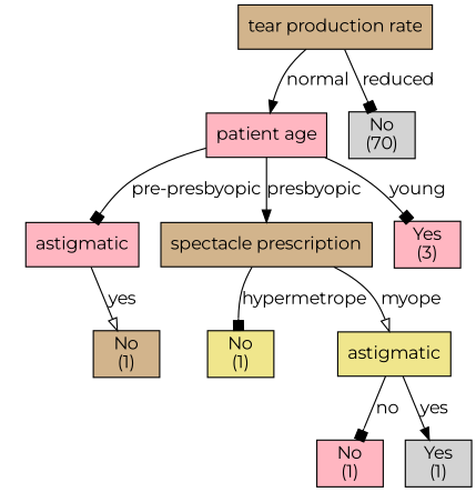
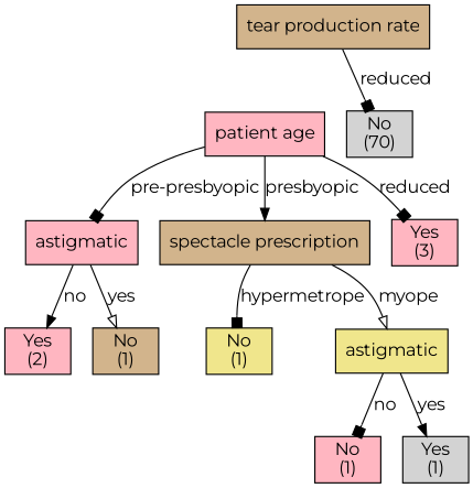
  digraph {
    fontname=Montserrat
    node [fillcolor=lightpink fontname=Montserrat shape=box style=filled weight=4]
    edge [arrowhead=box fontname=Montserrat]
    n1 [fillcolor=tan label="tear production rate\n" weight=1]
    n2 [label="patient age\n" weight=2]
    n3 [fillcolor=lightgrey label="No\n(70)\n" weight=2]
    n4 [label="astigmatic\n" weight=3]
    n5 [fillcolor=tan label="spectacle prescription\n" weight=3]
    n6 [label="Yes\n(3)\n" weight=3]
+   n7 [label="Yes\n(2)\n"]
    n8 [fillcolor=tan label="No\n(1)\n"]
    n9 [fillcolor=khaki label="No\n(1)\n"]
    n10 [fillcolor=khaki label="astigmatic\n"]
    n11 [label="No\n(1)\n" weight=5]
    n12 [fillcolor=lightgrey label="Yes\n(1)\n" weight=5]
    subgraph sub_1 {
      rank=same
      n1
    }
    subgraph sub_2 {
      rank=same
      n2
      n3
    }
    subgraph sub_3 {
      rank=same
      n4
      n5
      n6
    }
    subgraph sub_4 {
      rank=same
+     n7
      n8
      n9
      n10
    }
    subgraph sub_5 {
      rank=same
      n11
      n12
    }
-   n1 -> n2 [arrowhead=normal label=normal]
    n1 -> n3 [label=reduced]
    n2 -> n4 [label="pre-presbyopic"]
    n2 -> n5 [arrowhead=normal label=presbyopic]
-   n2 -> n6 [label=young]
+   n2 -> n6 [label=reduced]
+   n4 -> n7 [arrowhead=normal label=no]
    n4 -> n8 [arrowhead=onormal label=yes]
    n5 -> n9 [label=hypermetrope]
    n5 -> n10 [arrowhead=onormal label=myope]
    n10 -> n11 [label=no]
    n10 -> n12 [arrowhead=normal label=yes]
  }
